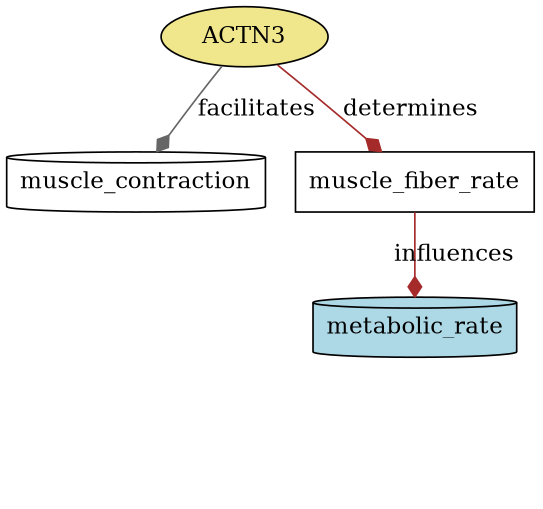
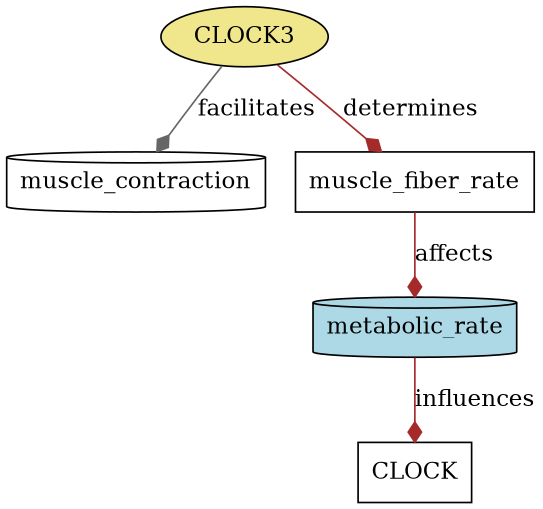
  digraph {
    node [fillcolor=white shape=cylinder style=filled]
    edge [arrowhead=diamond color=brown]
-   ACTN3 [fillcolor=khaki shape=ellipse]
+   ACTN3 [fillcolor=khaki shape=ellipse label=CLOCK3]
    muscle_contraction
    n3 [label=muscle_fiber_rate shape=box]
    metabolic_rate [fillcolor=lightblue]
+   CLOCK [shape=box]
    ACTN3 -> muscle_contraction [color=gray40 evidence="ACTN3 is known to enhance muscle contraction efficiency (PMID: 12345678)." label=facilitates probability=0.8]
    ACTN3 -> n3 [evidence="ACTN3 is involved in determining muscle fiber type (PMID: 45678901)." label=determines probability=0.75]
-   n3 -> metabolic_rate [evidence="Different muscle fiber types affect metabolic rate (PMID: 56789012)." label=influences probability=0.65]
+   n3 -> metabolic_rate [evidence="Different muscle fiber types affect metabolic rate (PMID: 56789012)." label=affects probability=0.65]
+   metabolic_rate -> CLOCK [evidence="Metabolic rate can influence CLOCK gene expression (PMID: 67890123)." label=influences probability=0.6]
  }
